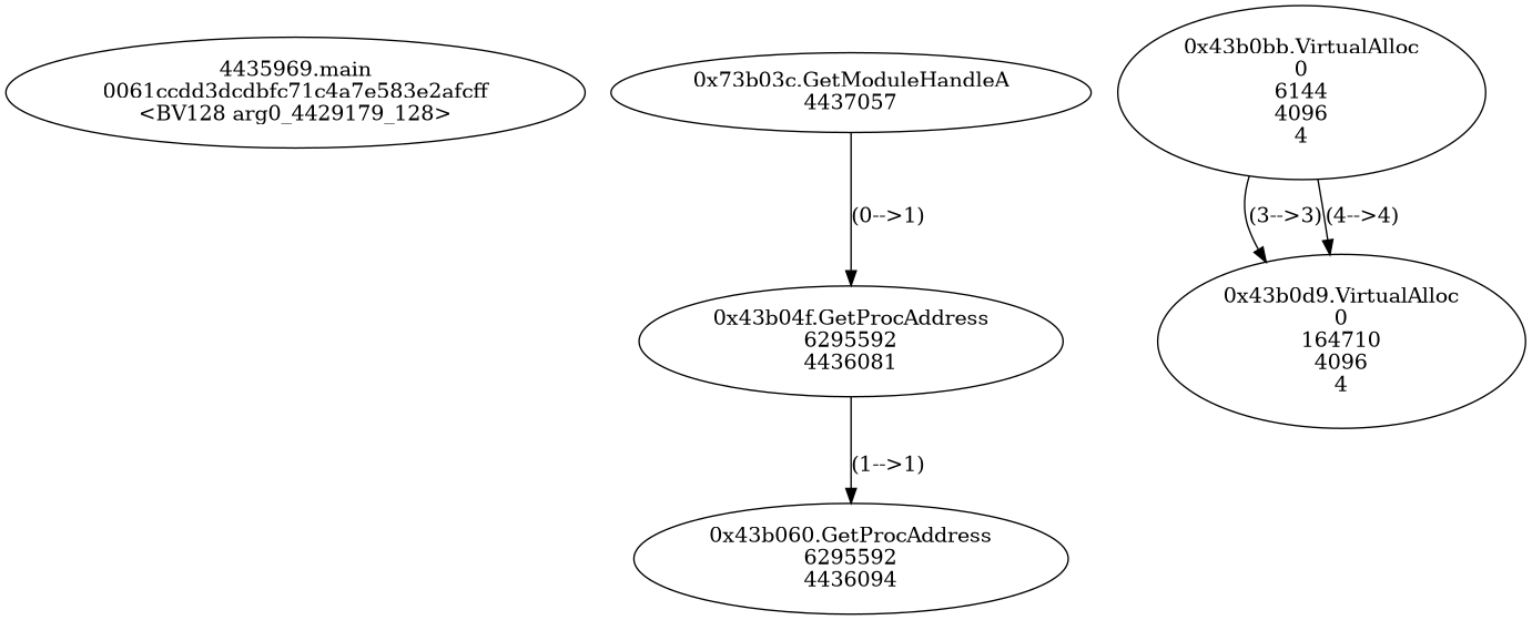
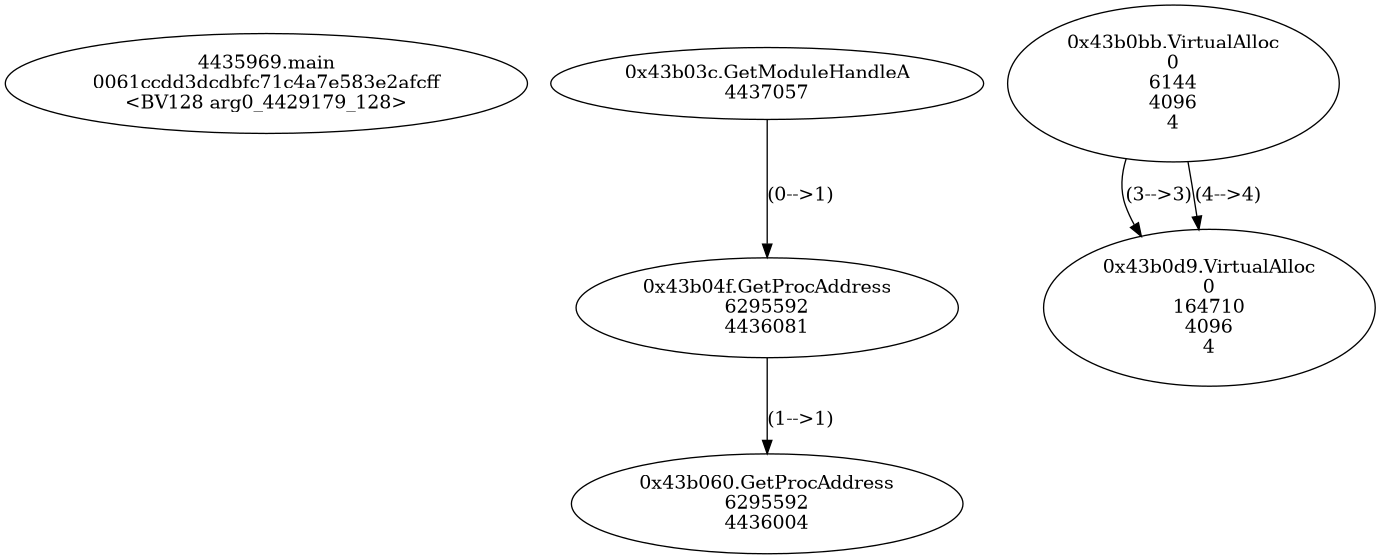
  digraph {
    n1 [label="4435969.main\n0061ccdd3dcdbfc71c4a7e583e2afcff\n<BV128 arg0_4429179_128>"]
-   n2 [label="0x73b03c.GetModuleHandleA\n4437057"]
+   n2 [label="0x43b03c.GetModuleHandleA\n4437057"]
    n3 [label="0x43b04f.GetProcAddress\n6295592\n4436081"]
-   n4 [label="0x43b060.GetProcAddress\n6295592\n4436094"]
+   n4 [label="0x43b060.GetProcAddress\n6295592\n4436004"]
    n5 [label="0x43b0bb.VirtualAlloc\n0\n6144\n4096\n4"]
    n6 [label="0x43b0d9.VirtualAlloc\n0\n164710\n4096\n4"]
    n2 -> n3 [label="(0-->1)"]
    n3 -> n4 [label="(1-->1)"]
    n5 -> n6 [label="(3-->3)"]
    n5 -> n6 [label="(4-->4)"]
  }
